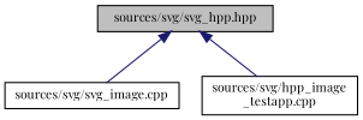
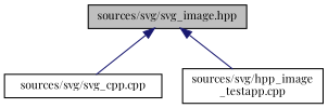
  digraph {
    fontname="Playfair Display"
    node [color=black fillcolor=white fontname="Playfair Display" fontsize=10 shape=record style=filled]
    edge [color=midnightblue dir=back fontname="Playfair Display" fontsize=10 labelfontname=Helvetica labelfontsize=10 style=solid]
-   n1 [fillcolor=grey75 fontcolor=black height=0.2 label="sources/svg/svg_hpp.hpp" width=0.4]
-   n2 [height=0.2 label="sources/svg/svg_image.cpp" width=0.4]
+   n1 [fillcolor=grey75 fontcolor=black height=0.2 label="sources/svg/svg_image.hpp" width=0.4]
+   n2 [height=0.2 label="sources/svg/svg_cpp.cpp" width=0.4]
    n3 [height=0.2 label="sources/svg/hpp_image\l_testapp.cpp" width=0.4]
    n1 -> n2
    n1 -> n3
  }
